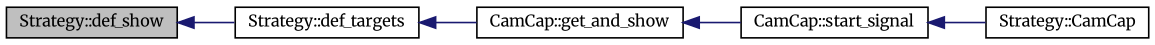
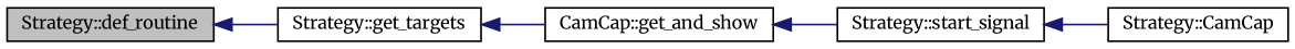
  digraph {
    fontname=Merriweather
    rankdir=LR
    node [color=black fillcolor=white fontname=Merriweather fontsize=10 shape=record style=filled]
    edge [color=midnightblue dir=back fontname=Merriweather fontsize=10 labelfontname=Helvetica labelfontsize=10 style=solid]
-   n1 [fillcolor=grey75 fontcolor=black height=0.2 label="Strategy::def_show" width=0.4]
-   n2 [height=0.2 label="Strategy::def_targets" width=0.4]
+   n1 [fillcolor=grey75 fontcolor=black height=0.2 label="Strategy::def_routine" width=0.4]
+   n2 [height=0.2 label="Strategy::get_targets" width=0.4]
    n3 [height=0.2 label="CamCap::get_and_show" width=0.4]
-   n4 [height=0.2 label="CamCap::start_signal" width=0.4]
+   n4 [height=0.2 label="Strategy::start_signal" width=0.4]
    n5 [height=0.2 label="Strategy::CamCap" width=0.4]
    n1 -> n2
    n2 -> n3
    n3 -> n4
    n4 -> n5
  }
